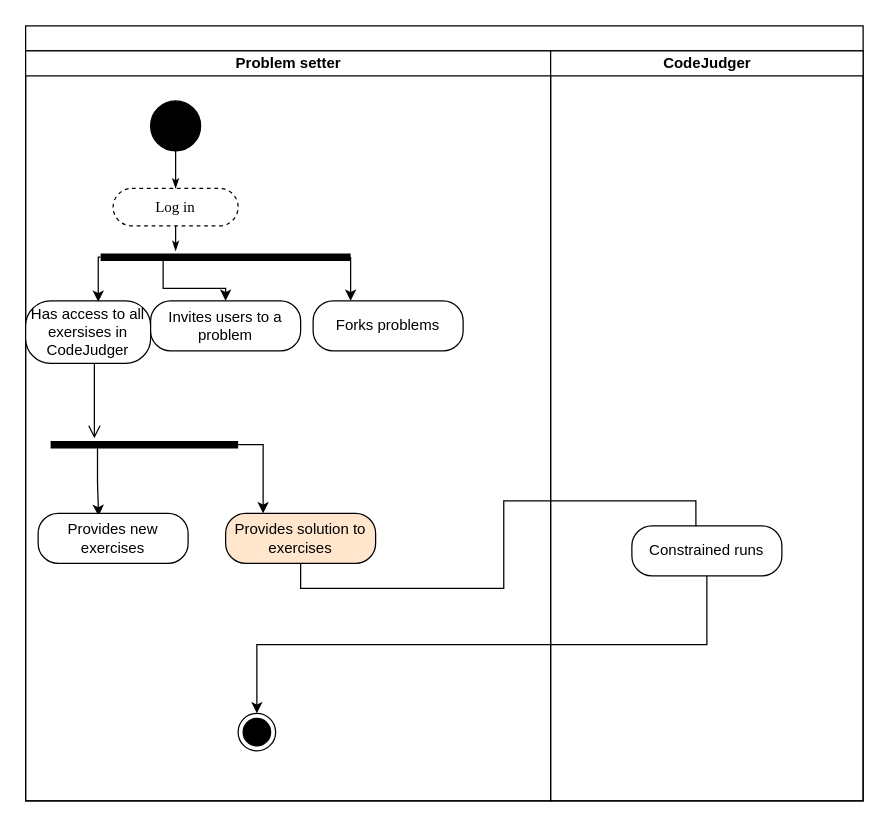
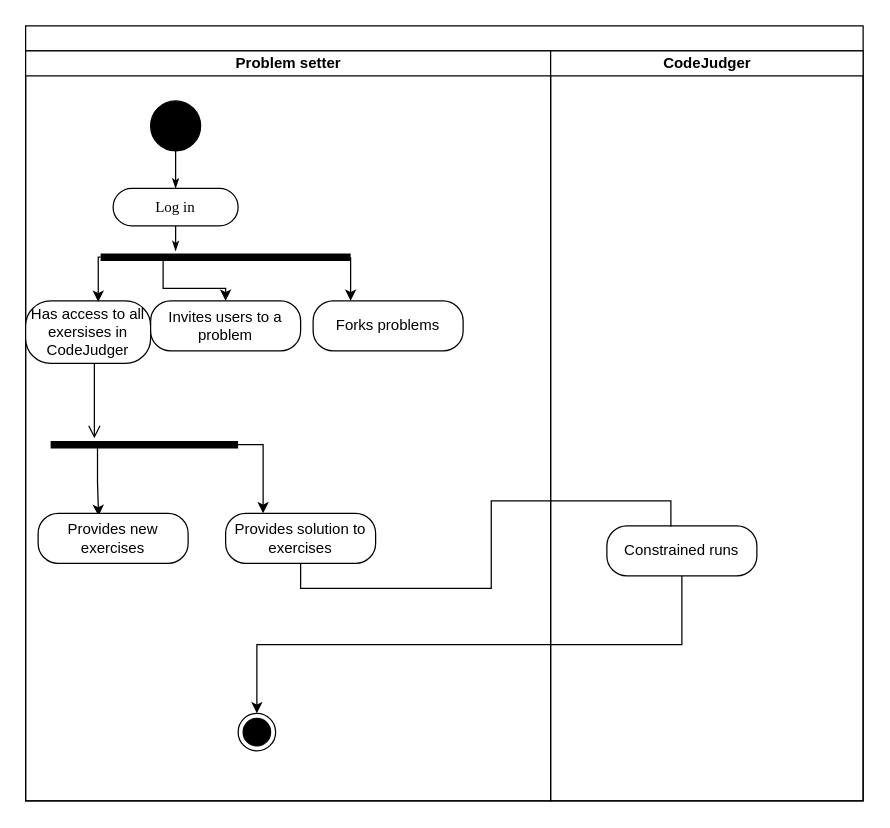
  <mxCell id="0" />
  <mxCell id="1" parent="0" />
  <mxCell id="2" value="" style="swimlane;html=1;childLayout=stackLayout;startSize=20;rounded=0;shadow=0;comic=0;labelBackgroundColor=none;strokeWidth=1;fontFamily=Verdana;fontSize=12;align=center;" parent="1" vertex="1"><mxGeometry x="20" y="20" width="670" height="620" as="geometry" /></mxCell>
  <mxCell id="3" value="Problem setter" style="swimlane;html=1;startSize=20;" parent="2" vertex="1"><mxGeometry y="20" width="420" height="600" as="geometry" /></mxCell>
  <mxCell id="4" value="" style="ellipse;whiteSpace=wrap;html=1;rounded=0;shadow=0;comic=0;labelBackgroundColor=none;strokeWidth=1;fillColor=#000000;fontFamily=Verdana;fontSize=12;align=center;" parent="3" vertex="1"><mxGeometry x="100" y="40" width="40" height="40" as="geometry" /></mxCell>
- <mxCell id="5" value="Log in" style="rounded=1;whiteSpace=wrap;html=1;shadow=0;comic=0;labelBackgroundColor=none;strokeWidth=1;fontFamily=Verdana;fontSize=12;align=center;arcSize=50;dashed=1;" parent="3" vertex="1"><mxGeometry x="70" y="110" width="100" height="30" as="geometry" /></mxCell>
+ <mxCell id="5" value="Log in" style="rounded=1;whiteSpace=wrap;html=1;shadow=0;comic=0;labelBackgroundColor=none;strokeWidth=1;fontFamily=Verdana;fontSize=12;align=center;arcSize=50;" parent="3" vertex="1"><mxGeometry x="70" y="110" width="100" height="30" as="geometry" /></mxCell>
  <mxCell id="6" style="edgeStyle=orthogonalEdgeStyle;rounded=0;html=1;labelBackgroundColor=none;startArrow=none;startFill=0;startSize=5;endArrow=classicThin;endFill=1;endSize=5;jettySize=auto;orthogonalLoop=1;strokeWidth=1;fontFamily=Verdana;fontSize=12" parent="3" source="4" target="5" edge="1"><mxGeometry relative="1" as="geometry" /></mxCell>
  <mxCell id="7" value="Has access to all exersises in CodeJudger" style="rounded=1;whiteSpace=wrap;html=1;arcSize=40;fontColor=#000000;fillColor=#FFFFFF;strokeColor=#000000;" parent="3" vertex="1"><mxGeometry y="200" width="100" height="50" as="geometry" /></mxCell>
  <mxCell id="8" value="" style="edgeStyle=orthogonalEdgeStyle;html=1;verticalAlign=bottom;endArrow=open;endSize=8;strokeColor=#000000;rounded=0;" parent="3" source="7" edge="1"><mxGeometry relative="1" as="geometry"><mxPoint x="55" y="310" as="targetPoint" /><Array as="points"><mxPoint x="55" y="250" /><mxPoint x="55" y="250" /></Array></mxGeometry></mxCell>
  <mxCell id="9" value="Invites users to a problem" style="rounded=1;whiteSpace=wrap;html=1;arcSize=40;fontColor=#000000;fillColor=#FFFFFF;strokeColor=#000000;" parent="3" vertex="1"><mxGeometry x="100" y="200" width="120" height="40" as="geometry" /></mxCell>
  <mxCell id="10" value="Forks problems" style="rounded=1;whiteSpace=wrap;html=1;arcSize=40;fontColor=#000000;fillColor=#FFFFFF;strokeColor=#000000;" parent="3" vertex="1"><mxGeometry x="230" y="200" width="120" height="40" as="geometry" /></mxCell>
  <mxCell id="11" style="edgeStyle=orthogonalEdgeStyle;rounded=0;orthogonalLoop=1;jettySize=auto;html=1;exitX=0;exitY=0.5;exitDx=0;exitDy=0;exitPerimeter=0;entryX=0.581;entryY=0.015;entryDx=0;entryDy=0;entryPerimeter=0;strokeColor=#000000;" parent="3" source="14" target="7" edge="1"><mxGeometry relative="1" as="geometry" /></mxCell>
  <mxCell id="12" style="edgeStyle=orthogonalEdgeStyle;rounded=0;orthogonalLoop=1;jettySize=auto;html=1;exitX=0.25;exitY=0.5;exitDx=0;exitDy=0;exitPerimeter=0;entryX=0.5;entryY=0;entryDx=0;entryDy=0;strokeColor=#000000;" parent="3" source="14" target="9" edge="1"><mxGeometry relative="1" as="geometry" /></mxCell>
  <mxCell id="13" style="edgeStyle=orthogonalEdgeStyle;rounded=0;orthogonalLoop=1;jettySize=auto;html=1;exitX=1;exitY=0.5;exitDx=0;exitDy=0;exitPerimeter=0;entryX=0.25;entryY=0;entryDx=0;entryDy=0;strokeColor=#000000;" parent="3" source="14" target="10" edge="1"><mxGeometry relative="1" as="geometry" /></mxCell>
  <mxCell id="14" value="" style="shape=line;html=1;strokeWidth=6;strokeColor=#000000;fillColor=#FFFFFF;" parent="3" vertex="1"><mxGeometry x="60" y="160" width="200" height="10" as="geometry" /></mxCell>
  <mxCell id="15" style="edgeStyle=orthogonalEdgeStyle;rounded=0;orthogonalLoop=1;jettySize=auto;html=1;exitX=0.25;exitY=0.5;exitDx=0;exitDy=0;exitPerimeter=0;entryX=0.403;entryY=0.052;entryDx=0;entryDy=0;entryPerimeter=0;strokeColor=#000000;" parent="3" source="17" target="18" edge="1"><mxGeometry relative="1" as="geometry" /></mxCell>
  <mxCell id="16" style="edgeStyle=orthogonalEdgeStyle;rounded=0;orthogonalLoop=1;jettySize=auto;html=1;exitX=1;exitY=0.5;exitDx=0;exitDy=0;exitPerimeter=0;entryX=0.25;entryY=0;entryDx=0;entryDy=0;strokeColor=#000000;" parent="3" source="17" target="19" edge="1"><mxGeometry relative="1" as="geometry" /></mxCell>
  <mxCell id="17" value="" style="shape=line;html=1;strokeWidth=6;strokeColor=#000000;fillColor=#FFFFFF;" parent="3" vertex="1"><mxGeometry x="20" y="310" width="150" height="10" as="geometry" /></mxCell>
  <mxCell id="18" value="Provides new exercises" style="rounded=1;whiteSpace=wrap;html=1;arcSize=40;fontColor=#000000;fillColor=#FFFFFF;strokeColor=#000000;" parent="3" vertex="1"><mxGeometry x="10" y="370" width="120" height="40" as="geometry" /></mxCell>
- <mxCell id="19" value="Provides solution to exercises" style="rounded=1;whiteSpace=wrap;html=1;arcSize=40;fontColor=#000000;fillColor=#ffe6cc;strokeColor=#000000;" parent="3" vertex="1"><mxGeometry x="160" y="370" width="120" height="40" as="geometry" /></mxCell>
+ <mxCell id="19" value="Provides solution to exercises" style="rounded=1;whiteSpace=wrap;html=1;arcSize=40;fontColor=#000000;fillColor=#FFFFFF;strokeColor=#000000;" parent="3" vertex="1"><mxGeometry x="160" y="370" width="120" height="40" as="geometry" /></mxCell>
  <mxCell id="20" value="" style="ellipse;html=1;shape=endState;fillColor=#000000;strokeColor=#000000;" parent="3" vertex="1"><mxGeometry x="170" y="530" width="30" height="30" as="geometry" /></mxCell>
  <mxCell id="21" value="CodeJudger" style="swimlane;html=1;startSize=20;" parent="2" vertex="1"><mxGeometry x="420" y="20" width="250" height="600" as="geometry" /></mxCell>
- <mxCell id="22" value="Constrained runs" style="rounded=1;whiteSpace=wrap;html=1;arcSize=40;fontColor=#000000;fillColor=#FFFFFF;strokeColor=#000000;" parent="21" vertex="1"><mxGeometry x="65" y="380" width="120" height="40" as="geometry" /></mxCell>
+ <mxCell id="22" value="Constrained runs" style="rounded=1;whiteSpace=wrap;html=1;arcSize=40;fontColor=#000000;fillColor=#FFFFFF;strokeColor=#000000;" parent="21" vertex="1"><mxGeometry x="45" y="380" width="120" height="40" as="geometry" /></mxCell>
  <mxCell id="23" style="edgeStyle=orthogonalEdgeStyle;rounded=0;html=1;labelBackgroundColor=none;startArrow=none;startFill=0;startSize=5;endArrow=classicThin;endFill=1;endSize=5;jettySize=auto;orthogonalLoop=1;strokeWidth=1;fontFamily=Verdana;fontSize=12" parent="2" source="5" edge="1"><mxGeometry relative="1" as="geometry"><Array as="points"><mxPoint x="120" y="180" /></Array><mxPoint x="120" y="180" as="targetPoint" /></mxGeometry></mxCell>
  <mxCell id="24" style="edgeStyle=orthogonalEdgeStyle;rounded=0;orthogonalLoop=1;jettySize=auto;html=1;exitX=0.5;exitY=1;exitDx=0;exitDy=0;strokeColor=#000000;entryX=0.427;entryY=0.013;entryDx=0;entryDy=0;entryPerimeter=0;endArrow=none;" parent="2" source="19" target="22" edge="1"><mxGeometry relative="1" as="geometry"><mxPoint x="540" y="390" as="targetPoint" /></mxGeometry></mxCell>
  <mxCell id="25" style="edgeStyle=orthogonalEdgeStyle;rounded=0;orthogonalLoop=1;jettySize=auto;html=1;exitX=0.5;exitY=1;exitDx=0;exitDy=0;strokeColor=#000000;entryX=0.5;entryY=0;entryDx=0;entryDy=0;" parent="2" source="22" target="20" edge="1"><mxGeometry relative="1" as="geometry"><mxPoint x="190" y="530" as="targetPoint" /></mxGeometry></mxCell>
